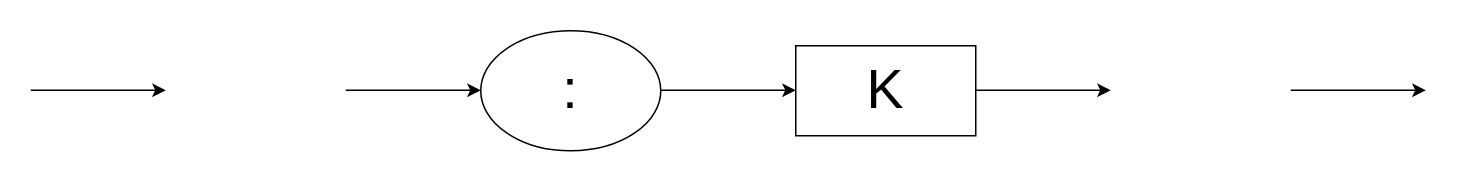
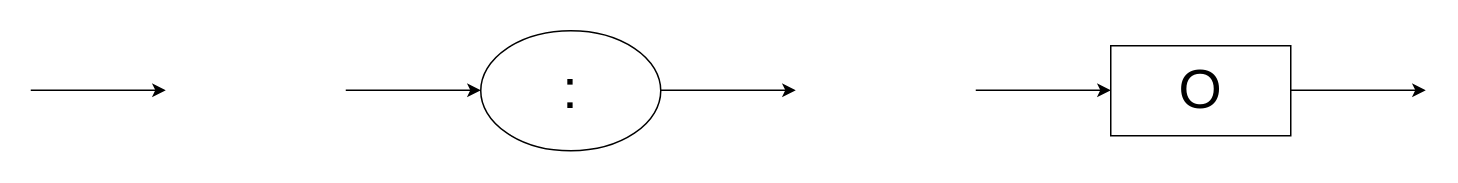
  <mxCell id="0" />
  <mxCell id="1" parent="0" />
  <mxCell id="2" value="" style="group" vertex="1" connectable="0" parent="1"><mxGeometry width="930" height="80" as="geometry" x="20" y="20" /></mxCell>
  <mxCell id="3" value="&lt;font style=&quot;font-size: 37px&quot;&gt;:&lt;/font&gt;" style="ellipse;whiteSpace=wrap;html=1;" vertex="1" parent="2"><mxGeometry x="300" width="120" height="80" as="geometry" /></mxCell>
  <mxCell id="4" value="" style="group" vertex="1" connectable="0" parent="2"><mxGeometry y="10" width="930" height="60" as="geometry" /></mxCell>
  <mxCell id="5" value="" style="endArrow=classic;html=1;entryX=0;entryY=0.5;entryDx=0;entryDy=0;" edge="1" parent="4"><mxGeometry width="50" height="50" relative="1" as="geometry"><mxPoint x="420" y="29.64" as="sourcePoint" /><mxPoint x="510" y="29.64" as="targetPoint" /></mxGeometry></mxCell>
  <mxCell id="6" value="" style="endArrow=classic;html=1;entryX=0;entryY=0.5;entryDx=0;entryDy=0;" edge="1" parent="4"><mxGeometry width="50" height="50" relative="1" as="geometry"><mxPoint y="29.64" as="sourcePoint" /><mxPoint x="90" y="29.64" as="targetPoint" /></mxGeometry></mxCell>
  <mxCell id="7" value="" style="endArrow=classic;html=1;entryX=0;entryY=0.5;entryDx=0;entryDy=0;" edge="1" parent="4"><mxGeometry width="50" height="50" relative="1" as="geometry"><mxPoint x="210" y="29.64" as="sourcePoint" /><mxPoint x="300" y="29.64" as="targetPoint" /></mxGeometry></mxCell>
- <mxCell id="8" value="&lt;font style=&quot;font-size: 37px&quot;&gt;K&lt;/font&gt;" style="rounded=0;whiteSpace=wrap;html=1;" vertex="1" parent="4"><mxGeometry x="510" width="120" height="60" as="geometry" /></mxCell>
  <mxCell id="9" value="" style="endArrow=classic;html=1;entryX=0;entryY=0.5;entryDx=0;entryDy=0;" edge="1" parent="4"><mxGeometry width="50" height="50" relative="1" as="geometry"><mxPoint x="630.0" y="29.64" as="sourcePoint" /><mxPoint x="720.0" y="29.64" as="targetPoint" /></mxGeometry></mxCell>
+ <mxCell id="10" value="&lt;span style=&quot;font-size: 37px&quot;&gt;O&lt;/span&gt;" style="rounded=0;whiteSpace=wrap;html=1;" vertex="1" parent="4"><mxGeometry x="720" width="120" height="60" as="geometry" /></mxCell>
  <mxCell id="11" value="" style="endArrow=classic;html=1;entryX=0;entryY=0.5;entryDx=0;entryDy=0;" edge="1" parent="4"><mxGeometry width="50" height="50" relative="1" as="geometry"><mxPoint x="840" y="29.64" as="sourcePoint" /><mxPoint x="930" y="29.64" as="targetPoint" /></mxGeometry></mxCell>
